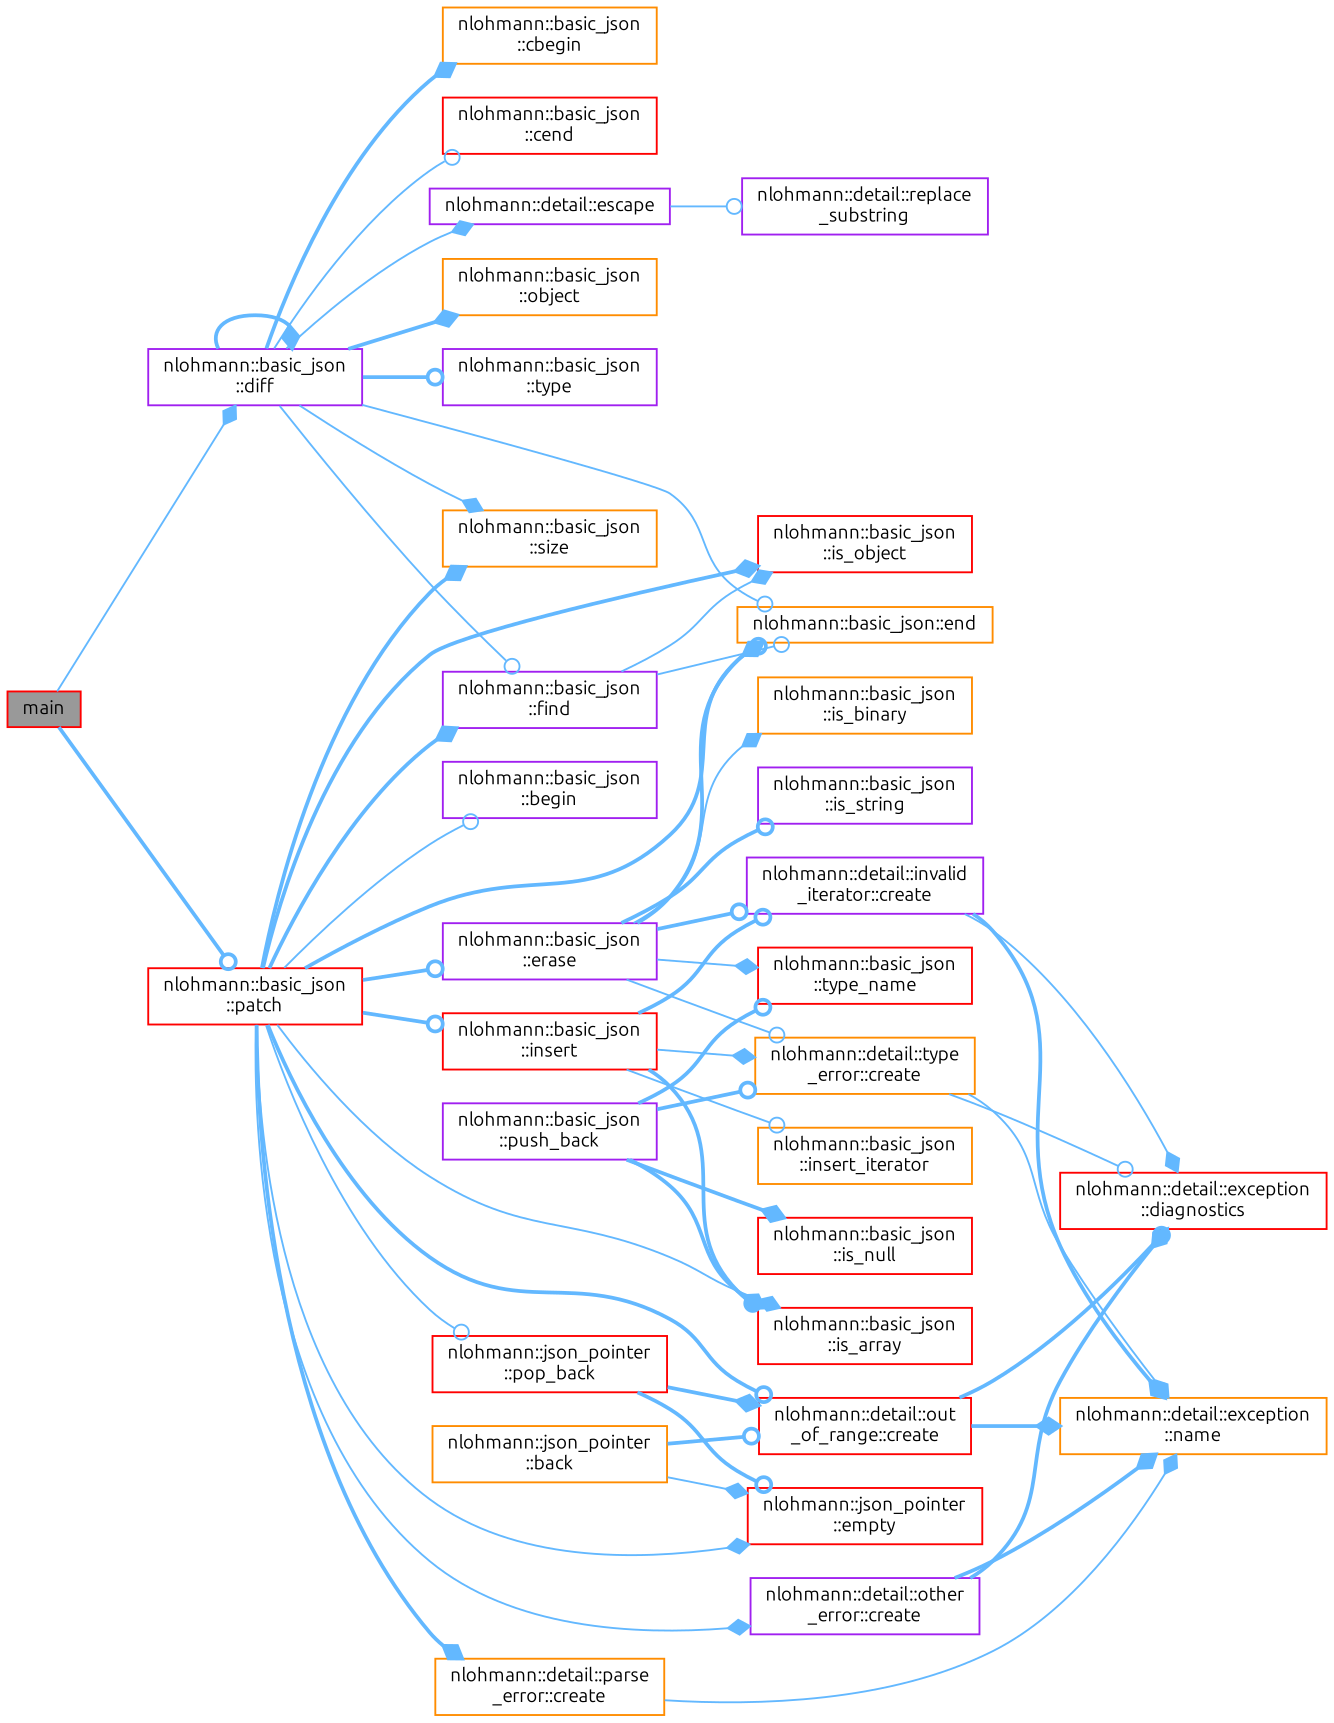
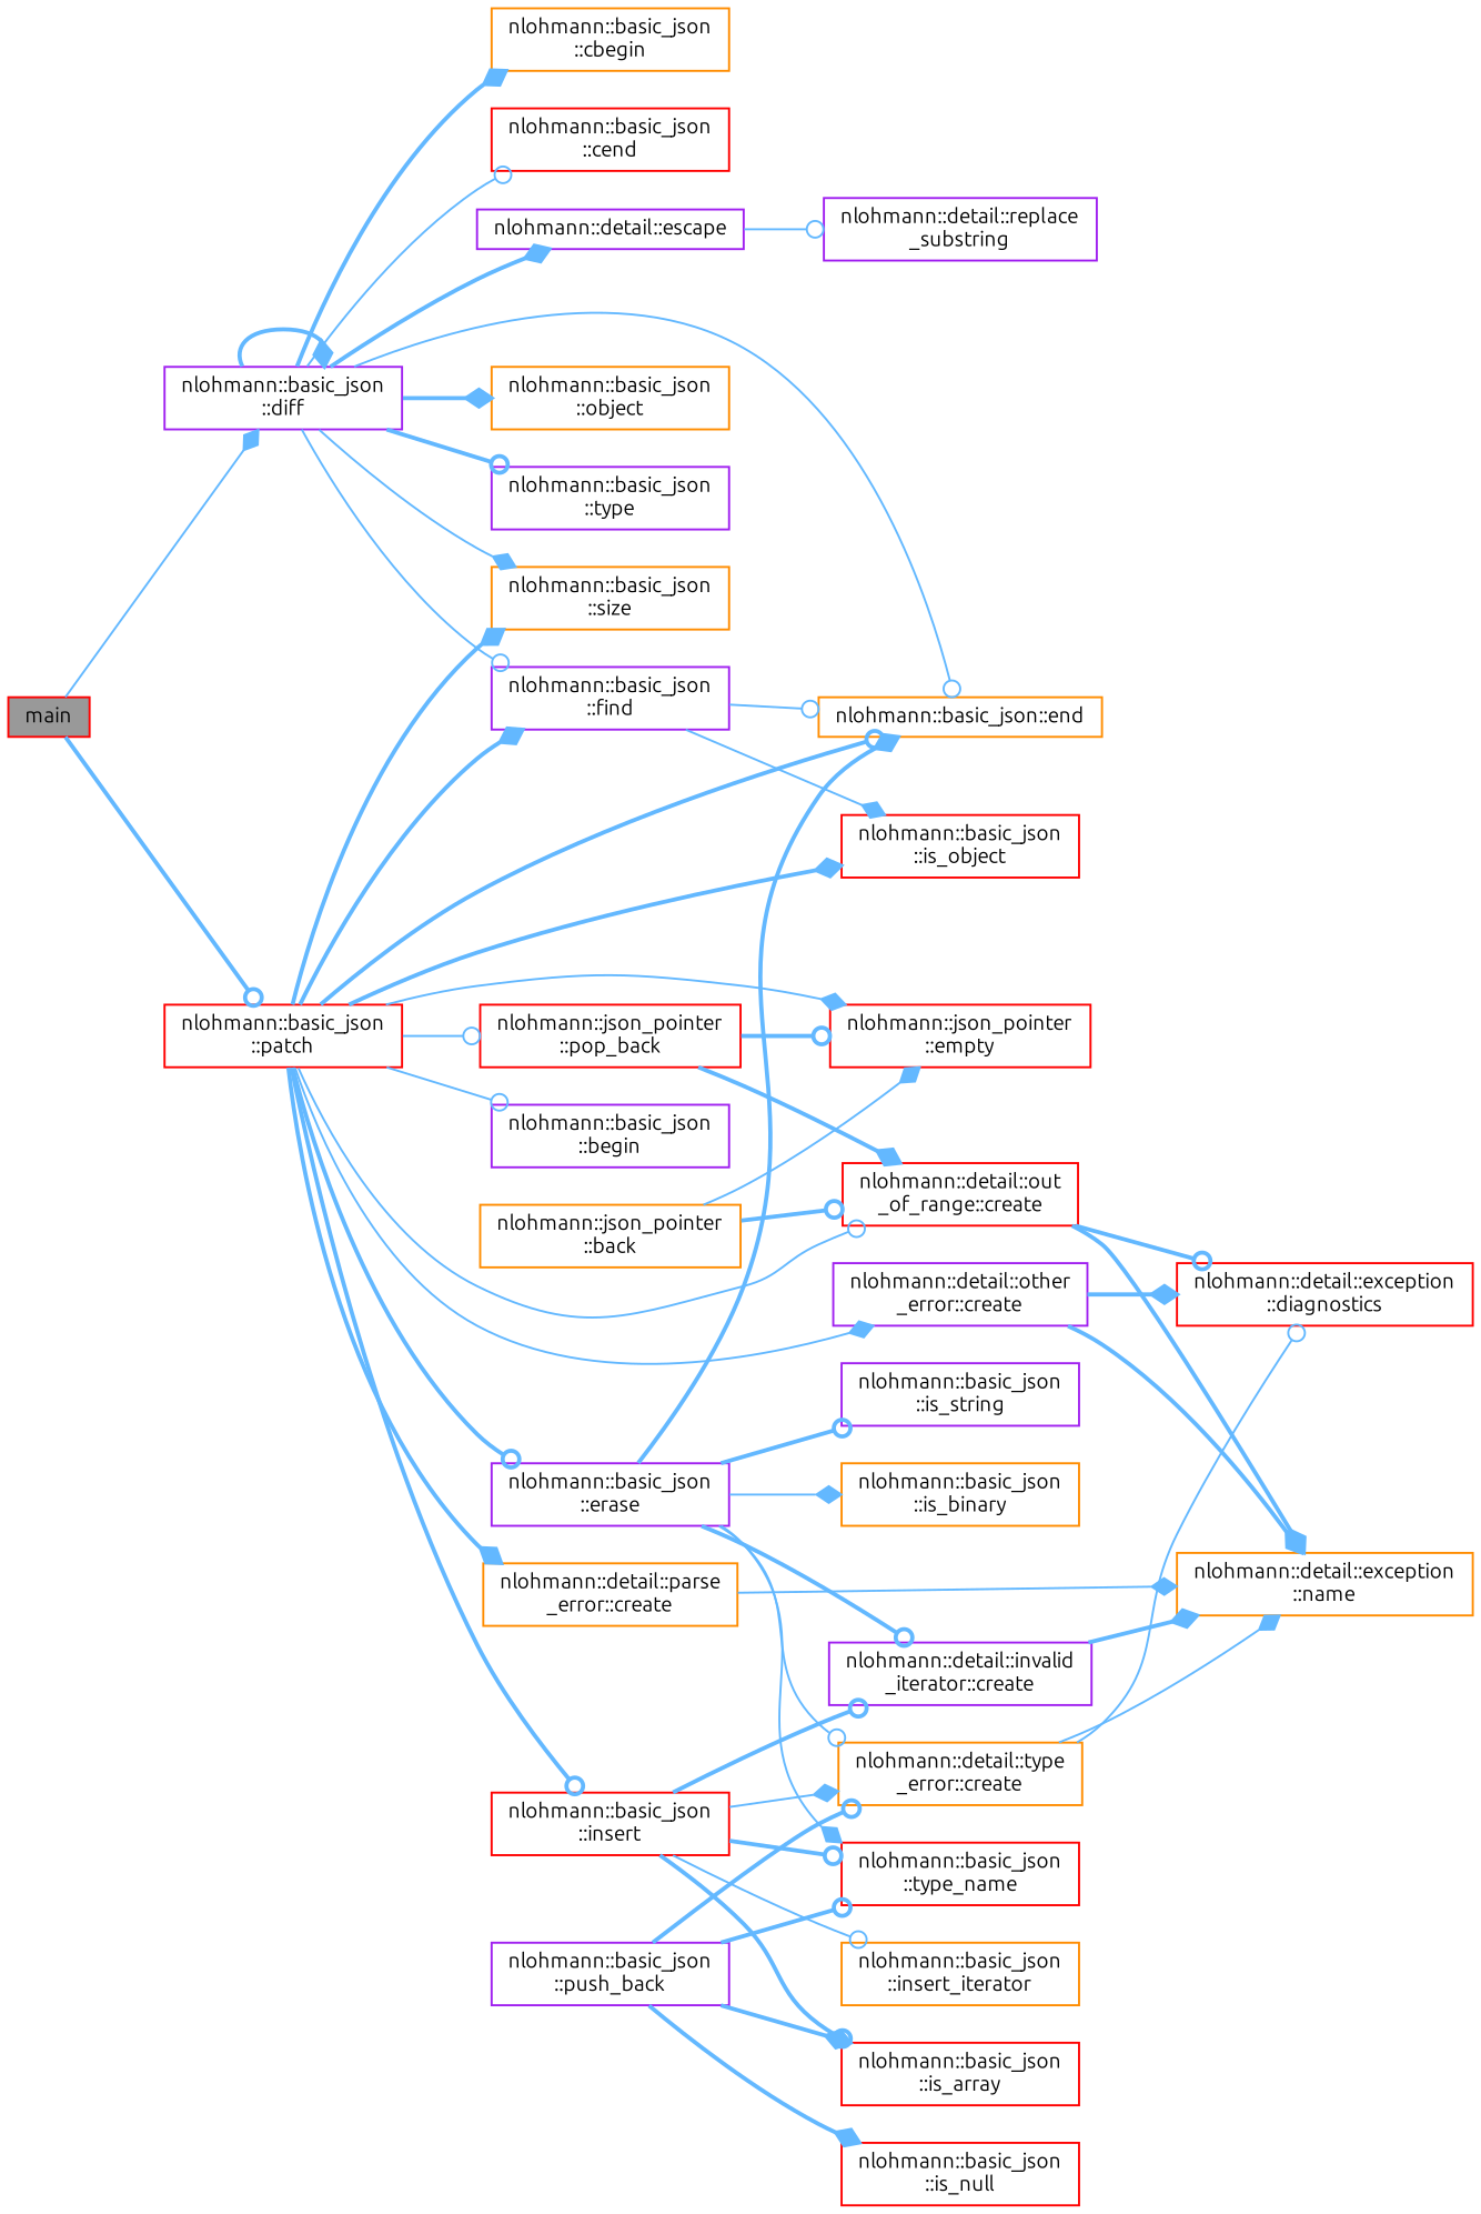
  digraph {
    fontname=Ubuntu
    rankdir=LR
    node [color=red fillcolor=white fontname=Ubuntu fontsize=10 shape=box style=filled]
    edge [arrowhead=diamond color=steelblue1 fontname=Ubuntu fontsize=10 labelfontname=Helvetica labelfontsize=10 style=bold]
    n1 [fillcolor=grey60 fontcolor=black height=0.2 label=main width=0.4]
    n2 [color=purple height=0.2 label="nlohmann::basic_json\l::diff" width=0.4]
    n3 [height=0.2 label="nlohmann::basic_json\l::patch" width=0.4]
    n4 [color=darkorange height=0.2 label="nlohmann::basic_json\l::cbegin" width=0.4]
    n5 [height=0.2 label="nlohmann::basic_json\l::cend" width=0.4]
    n6 [color=darkorange height=0.2 label="nlohmann::basic_json::end" width=0.4]
    n7 [color=purple height=0.2 label="nlohmann::detail::escape" width=0.4]
    n8 [color=purple height=0.2 label="nlohmann::basic_json\l::find" width=0.4]
    n9 [color=darkorange height=0.2 label="nlohmann::basic_json\l::object" width=0.4]
    n10 [color=darkorange height=0.2 label="nlohmann::basic_json\l::size" width=0.4]
    n11 [color=purple height=0.2 label="nlohmann::basic_json\l::type" width=0.4]
    n12 [height=0.2 label="nlohmann::basic_json\l::is_object" width=0.4]
    n13 [height=0.2 label="nlohmann::detail::out\l_of_range::create" width=0.4]
    n14 [height=0.2 label="nlohmann::json_pointer\l::empty" width=0.4]
    n15 [color=purple height=0.2 label="nlohmann::basic_json\l::begin" width=0.4]
    n16 [color=darkorange height=0.2 label="nlohmann::detail::parse\l_error::create" width=0.4]
    n17 [color=purple height=0.2 label="nlohmann::detail::other\l_error::create" width=0.4]
    n18 [color=purple height=0.2 label="nlohmann::basic_json\l::erase" width=0.4]
    n19 [height=0.2 label="nlohmann::basic_json\l::insert" width=0.4]
    n20 [height=0.2 label="nlohmann::basic_json\l::is_array" width=0.4]
    n21 [height=0.2 label="nlohmann::json_pointer\l::pop_back" width=0.4]
    n22 [color=purple height=0.2 label="nlohmann::detail::replace\l_substring" width=0.4]
    n23 [color=darkorange height=0.2 label="nlohmann::json_pointer\l::back" width=0.4]
    n24 [height=0.2 label="nlohmann::detail::exception\l::diagnostics" width=0.4]
    n25 [color=darkorange height=0.2 label="nlohmann::detail::exception\l::name" width=0.4]
    n26 [color=purple height=0.2 label="nlohmann::detail::invalid\l_iterator::create" width=0.4]
    n27 [color=darkorange height=0.2 label="nlohmann::detail::type\l_error::create" width=0.4]
    n28 [color=darkorange height=0.2 label="nlohmann::basic_json\l::is_binary" width=0.4]
    n29 [color=purple height=0.2 label="nlohmann::basic_json\l::is_string" width=0.4]
    n30 [height=0.2 label="nlohmann::basic_json\l::type_name" width=0.4]
    n31 [color=darkorange height=0.2 label="nlohmann::basic_json\l::insert_iterator" width=0.4]
    n32 [color=purple height=0.2 label="nlohmann::basic_json\l::push_back" width=0.4]
    n33 [height=0.2 label="nlohmann::basic_json\l::is_null" width=0.4]
    n1 -> n2 [style=solid]
    n1 -> n3 [arrowhead=odot]
    n2 -> n2
    n2 -> n4
    n2 -> n5 [arrowhead=odot style=solid]
    n2 -> n6 [arrowhead=odot style=solid]
-   n2 -> n7 [style=solid]
+   n2 -> n7
    n2 -> n8 [arrowhead=odot style=solid]
    n2 -> n9
    n2 -> n10 [style=solid]
    n2 -> n11 [arrowhead=odot]
    n3 -> n6 [arrowhead=odot]
    n3 -> n8
    n3 -> n10
    n3 -> n12
-   n3 -> n13 [arrowhead=odot]
+   n3 -> n13 [arrowhead=odot style=solid]
    n3 -> n14 [style=solid]
    n3 -> n15 [arrowhead=odot style=solid]
    n3 -> n16
    n3 -> n17 [style=solid]
    n3 -> n18 [arrowhead=odot]
    n3 -> n19 [arrowhead=odot]
-   n3 -> n20 [style=solid]
    n3 -> n21 [arrowhead=odot style=solid]
    n7 -> n22 [arrowhead=odot style=solid]
    n8 -> n6 [arrowhead=odot style=solid]
    n8 -> n12 [style=solid]
    n13 -> n24 [arrowhead=odot]
    n13 -> n25
    n16 -> n25 [style=solid]
    n17 -> n24
    n17 -> n25
    n18 -> n6
    n18 -> n26 [arrowhead=odot]
    n18 -> n27 [arrowhead=odot style=solid]
    n18 -> n28 [style=solid]
    n18 -> n29 [arrowhead=odot]
    n18 -> n30 [style=solid]
    n19 -> n20 [arrowhead=odot]
    n19 -> n26 [arrowhead=odot]
    n19 -> n27 [style=solid]
+   n19 -> n30 [arrowhead=odot]
    n19 -> n31 [arrowhead=odot style=solid]
    n21 -> n13
    n21 -> n14 [arrowhead=odot]
    n23 -> n13 [arrowhead=odot]
    n23 -> n14 [style=solid]
-   n26 -> n24 [style=solid]
    n26 -> n25
    n27 -> n24 [arrowhead=odot style=solid]
    n27 -> n25 [style=solid]
    n32 -> n20
    n32 -> n27 [arrowhead=odot]
    n32 -> n30 [arrowhead=odot]
    n32 -> n33
  }
